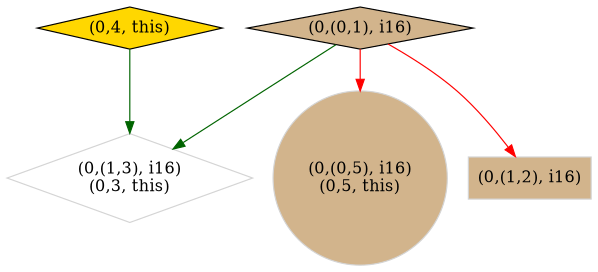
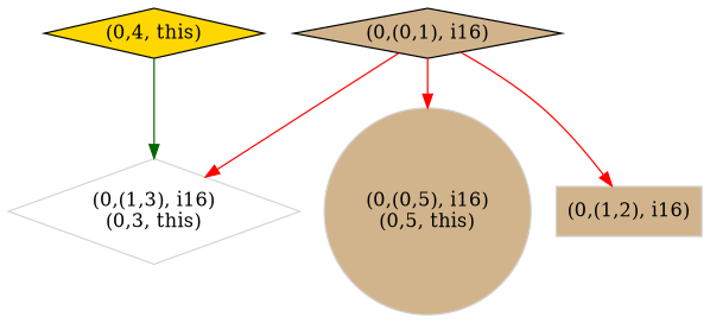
  digraph {
    node [color=".0 .0 .83" fillcolor=tan shape=diamond style=filled]
    edge [color=darkgreen]
    n1 [fillcolor=white label="(0,(1,3), i16)\n(0,3, this)"]
    n2 [label="(0,(0,5), i16)\n(0,5, this)" shape=circle]
    n3 [fillcolor=gold label="(0,4, this)" color=""]
    n4 [label="(0,(1,2), i16)" shape=box]
    n5 [label="(0,(0,1), i16)" color=""]
    n3 -> n1
-   n5 -> n1
+   n5 -> n1 [color=red]
    n5 -> n2 [color=red]
    n5 -> n4 [color=red]
  }
